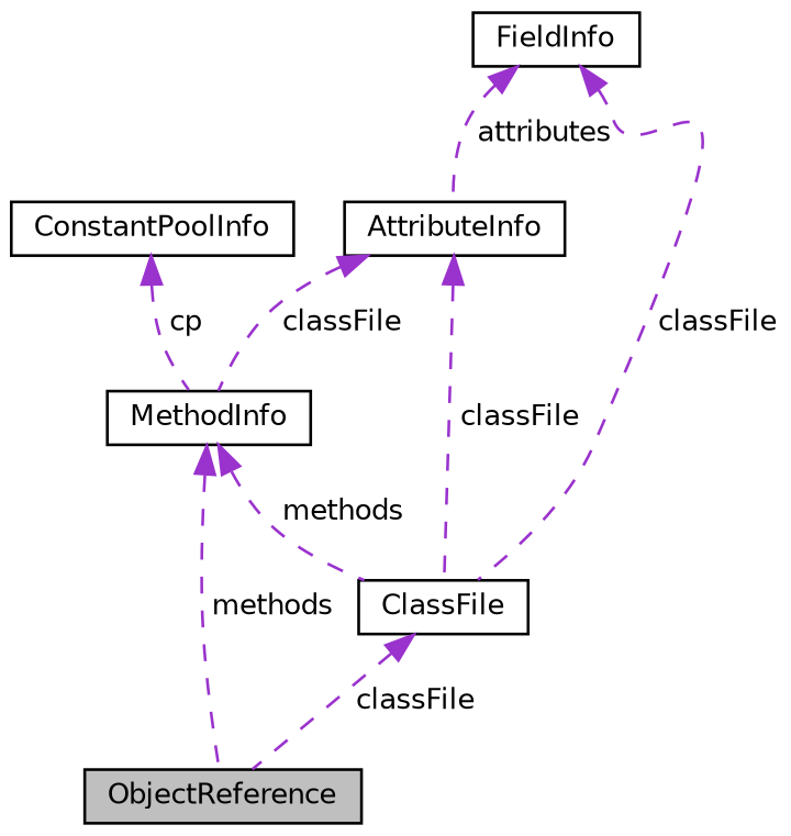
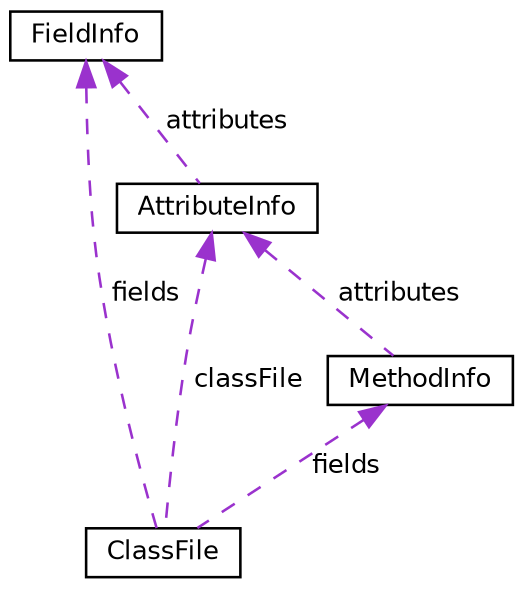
  digraph {
    node [color=black fillcolor=white fontname=Helvetica fontsize=10 shape=record style=filled]
    edge [color=darkorchid3 dir=back fontname=Helvetica fontsize=10 labelfontname=Helvetica labelfontsize=10 style=dashed]
-   n1 [fillcolor=grey75 fontcolor=black height=0.2 label=ObjectReference width=0.4]
    n2 [height=0.2 label=ClassFile width=0.4]
-   n3 [height=0.2 label=ConstantPoolInfo width=0.4]
    n4 [height=0.2 label=MethodInfo width=0.4]
    n5 [height=0.2 label=AttributeInfo width=0.4]
    n6 [height=0.2 label=FieldInfo width=0.4]
-   n2 -> n1 [label=" classFile"]
-   n3 -> n4 [label=" cp"]
-   n4 -> n1 [label=" methods"]
-   n4 -> n2 [label=" methods"]
+   n4 -> n2 [label=" fields"]
    n5 -> n2 [label=" classFile"]
-   n5 -> n4 [label=" classFile"]
-   n6 -> n2 [label=" classFile"]
+   n5 -> n4 [label=" attributes"]
+   n6 -> n2 [label=" fields"]
    n6 -> n5 [label=" attributes"]
  }
